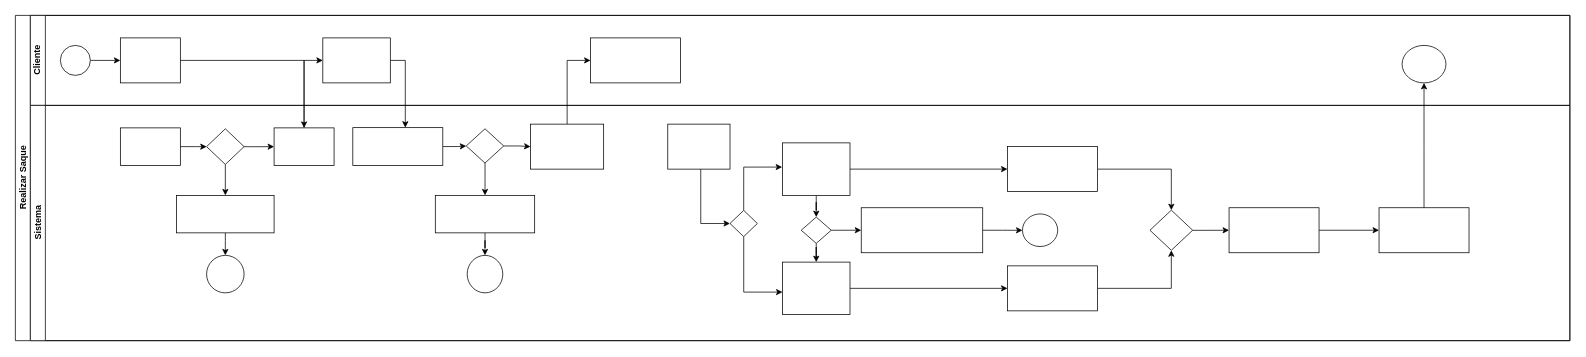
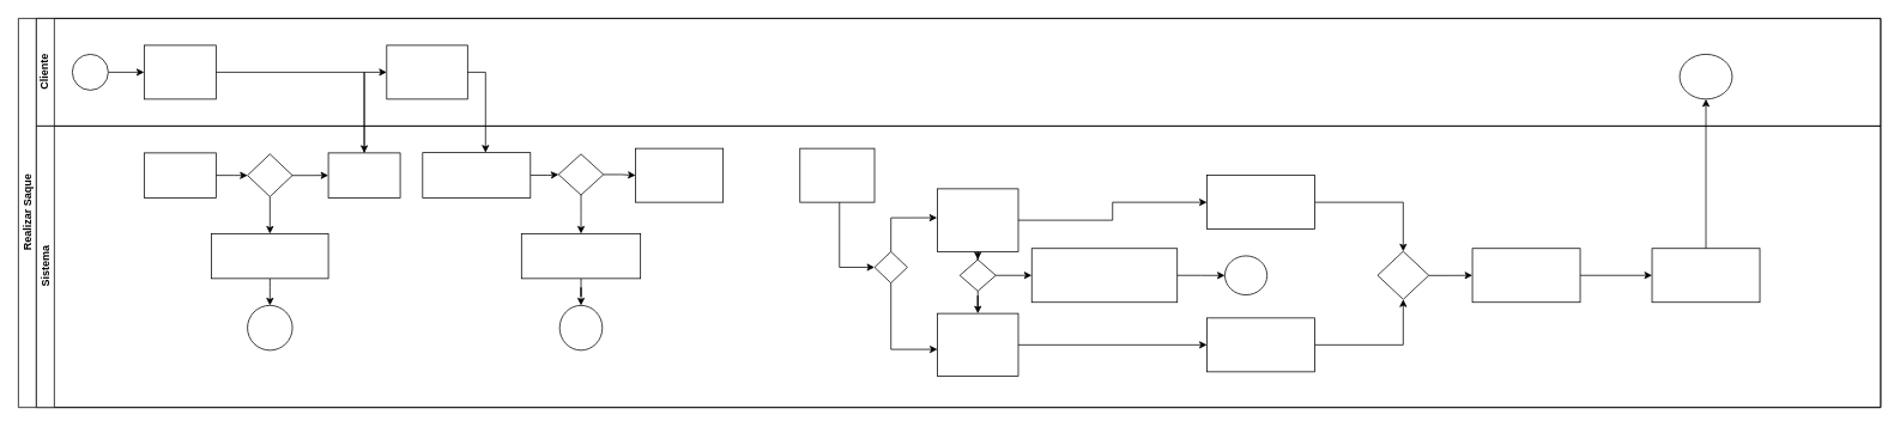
  <mxCell id="0" />
  <mxCell id="1" parent="0" />
  <mxCell id="2" value="Realizar Saque" style="swimlane;html=1;childLayout=stackLayout;resizeParent=1;resizeParentMax=0;horizontal=0;startSize=20;horizontalStack=0;" parent="1" vertex="1"><mxGeometry x="20" y="20" width="2073" height="433.75" as="geometry" /></mxCell>
  <mxCell id="3" value="Cliente" style="swimlane;html=1;startSize=20;horizontal=0;" parent="2" vertex="1"><mxGeometry x="20" width="2053" height="120" as="geometry" /></mxCell>
  <mxCell id="4" value="" style="edgeStyle=orthogonalEdgeStyle;rounded=0;orthogonalLoop=1;jettySize=auto;html=1;" parent="3" source="5" target="6" edge="1"><mxGeometry relative="1" as="geometry" /></mxCell>
  <mxCell id="5" value="" style="ellipse;whiteSpace=wrap;html=1;" parent="3" vertex="1"><mxGeometry x="40" y="40" width="40" height="40" as="geometry" /></mxCell>
  <mxCell id="6" value="&lt;font color=&quot;#ffffff&quot;&gt;Informar o número da conta&lt;/font&gt;" style="rounded=0;whiteSpace=wrap;html=1;fontFamily=Helvetica;fontSize=12;fontColor=#000000;align=center;" parent="3" vertex="1"><mxGeometry x="120" y="30" width="80" height="60" as="geometry" /></mxCell>
  <mxCell id="7" value="&lt;font color=&quot;#ffffff&quot;&gt;Informar a senha&lt;/font&gt;" style="whiteSpace=wrap;html=1;fontColor=#000000;rounded=0;" vertex="1" parent="3"><mxGeometry x="390" y="30" width="90" height="60" as="geometry" /></mxCell>
- <mxCell id="8" value="&lt;font color=&quot;#ffffff&quot;&gt;Informar o valor a ser retirado&lt;/font&gt;" style="whiteSpace=wrap;html=1;fontColor=#000000;rounded=0;" vertex="1" parent="3"><mxGeometry x="747" y="30" width="120" height="60" as="geometry" /></mxCell>
  <mxCell id="9" value="" style="ellipse;whiteSpace=wrap;html=1;fontColor=#000000;rounded=0;" vertex="1" parent="3"><mxGeometry x="1829.25" y="40" width="58.5" height="50" as="geometry" /></mxCell>
  <mxCell id="10" value="" style="edgeStyle=orthogonalEdgeStyle;rounded=0;orthogonalLoop=1;jettySize=auto;html=1;" edge="1" parent="2" source="6" target="30"><mxGeometry relative="1" as="geometry" /></mxCell>
  <mxCell id="11" value="" style="edgeStyle=orthogonalEdgeStyle;rounded=0;orthogonalLoop=1;jettySize=auto;html=1;" edge="1" parent="2" source="30" target="7"><mxGeometry relative="1" as="geometry"><Array as="points"><mxPoint x="385" y="60" /></Array></mxGeometry></mxCell>
  <mxCell id="12" value="" style="edgeStyle=orthogonalEdgeStyle;rounded=0;orthogonalLoop=1;jettySize=auto;html=1;" edge="1" parent="2" source="7" target="24"><mxGeometry relative="1" as="geometry"><Array as="points"><mxPoint x="520" y="60" /></Array></mxGeometry></mxCell>
- <mxCell id="13" value="" style="edgeStyle=orthogonalEdgeStyle;rounded=0;orthogonalLoop=1;jettySize=auto;html=1;" edge="1" parent="2" source="31" target="8"><mxGeometry relative="1" as="geometry"><Array as="points"><mxPoint x="736" y="60" /></Array></mxGeometry></mxCell>
  <mxCell id="14" value="Sistema" style="swimlane;html=1;startSize=20;horizontal=0;" parent="2" vertex="1"><mxGeometry x="20" y="120" width="2053" height="313.75" as="geometry"><mxRectangle x="20" y="120" width="430" height="30" as="alternateBounds" /></mxGeometry></mxCell>
  <mxCell id="15" value="" style="edgeStyle=orthogonalEdgeStyle;rounded=0;orthogonalLoop=1;jettySize=auto;html=1;" edge="1" parent="14" source="16" target="19"><mxGeometry relative="1" as="geometry" /></mxCell>
  <mxCell id="16" value="&lt;font color=&quot;#ffffff&quot;&gt;Verificar se conta existe&lt;/font&gt;" style="whiteSpace=wrap;html=1;fontColor=#000000;rounded=0;" vertex="1" parent="14"><mxGeometry x="120" y="30" width="80" height="50" as="geometry" /></mxCell>
  <mxCell id="17" value="" style="edgeStyle=orthogonalEdgeStyle;rounded=0;orthogonalLoop=1;jettySize=auto;html=1;" edge="1" parent="14" source="19"><mxGeometry relative="1" as="geometry"><mxPoint x="260" y="120" as="targetPoint" /></mxGeometry></mxCell>
  <mxCell id="18" value="" style="edgeStyle=orthogonalEdgeStyle;rounded=0;orthogonalLoop=1;jettySize=auto;html=1;" edge="1" parent="14" source="19" target="30"><mxGeometry relative="1" as="geometry" /></mxCell>
  <mxCell id="19" value="" style="rhombus;whiteSpace=wrap;html=1;fontColor=#000000;rounded=0;" vertex="1" parent="14"><mxGeometry x="235" y="31.25" width="50" height="47.5" as="geometry" /></mxCell>
  <mxCell id="20" value="" style="edgeStyle=orthogonalEdgeStyle;rounded=0;orthogonalLoop=1;jettySize=auto;html=1;" edge="1" parent="14" source="21" target="22"><mxGeometry relative="1" as="geometry"><Array as="points"><mxPoint x="260" y="180" /><mxPoint x="260" y="180" /></Array></mxGeometry></mxCell>
  <mxCell id="21" value="&lt;font color=&quot;#ffffff&quot; style=&quot;font-size: 11px;&quot;&gt;Informar o cliente que o número da conta não foi encontrada&lt;/font&gt;" style="whiteSpace=wrap;html=1;fontColor=#000000;rounded=0;" vertex="1" parent="14"><mxGeometry x="195" y="120" width="130" height="50" as="geometry" /></mxCell>
  <mxCell id="22" value="" style="ellipse;whiteSpace=wrap;html=1;fontColor=#000000;rounded=0;" vertex="1" parent="14"><mxGeometry x="235" y="200" width="50" height="50" as="geometry" /></mxCell>
  <mxCell id="23" value="" style="edgeStyle=orthogonalEdgeStyle;rounded=0;orthogonalLoop=1;jettySize=auto;html=1;" edge="1" parent="14" source="24" target="26"><mxGeometry relative="1" as="geometry" /></mxCell>
  <mxCell id="24" value="&lt;font color=&quot;#ffffff&quot;&gt;Verificar se a senha está correta&lt;/font&gt;" style="rounded=0;whiteSpace=wrap;html=1;fontColor=#000000;" vertex="1" parent="14"><mxGeometry x="430" y="29.69" width="120" height="50.31" as="geometry" /></mxCell>
  <mxCell id="25" value="" style="edgeStyle=orthogonalEdgeStyle;rounded=0;orthogonalLoop=1;jettySize=auto;html=1;" edge="1" parent="14" source="26" target="28"><mxGeometry relative="1" as="geometry" /></mxCell>
  <mxCell id="26" value="" style="rhombus;whiteSpace=wrap;html=1;fontColor=#000000;rounded=0;" vertex="1" parent="14"><mxGeometry x="581.25" y="31.25" width="50" height="45.63" as="geometry" /></mxCell>
  <mxCell id="27" value="" style="edgeStyle=orthogonalEdgeStyle;rounded=0;orthogonalLoop=1;jettySize=auto;html=1;" edge="1" parent="14" source="28" target="29"><mxGeometry relative="1" as="geometry" /></mxCell>
  <mxCell id="28" value="&lt;font color=&quot;#ffffff&quot;&gt;Informar ao cliente que a senha está incorreta&lt;/font&gt;" style="whiteSpace=wrap;html=1;fontColor=#000000;rounded=0;" vertex="1" parent="14"><mxGeometry x="540" y="119.99" width="132.5" height="50.01" as="geometry" /></mxCell>
  <mxCell id="29" value="" style="ellipse;whiteSpace=wrap;html=1;fontColor=#000000;rounded=0;" vertex="1" parent="14"><mxGeometry x="582.5" y="200" width="47.5" height="50" as="geometry" /></mxCell>
  <mxCell id="30" value="&lt;font color=&quot;#ffffff&quot;&gt;Solicitar &lt;br&gt;senha&lt;/font&gt;" style="rounded=0;whiteSpace=wrap;html=1;fontColor=#000000;" vertex="1" parent="14"><mxGeometry x="325" y="30" width="80" height="50" as="geometry" /></mxCell>
  <mxCell id="31" value="&lt;font color=&quot;#ffffff&quot;&gt;Solicitar o valor do saque&lt;/font&gt;" style="rounded=0;whiteSpace=wrap;html=1;fontColor=#000000;" vertex="1" parent="14"><mxGeometry x="667" y="25" width="97.5" height="60" as="geometry" /></mxCell>
  <mxCell id="32" value="" style="edgeStyle=orthogonalEdgeStyle;rounded=0;orthogonalLoop=1;jettySize=auto;html=1;" edge="1" parent="14" source="26" target="31"><mxGeometry relative="1" as="geometry" /></mxCell>
  <mxCell id="33" value="" style="edgeStyle=orthogonalEdgeStyle;rounded=0;orthogonalLoop=1;jettySize=auto;html=1;" edge="1" parent="14" source="34" target="42"><mxGeometry relative="1" as="geometry"><Array as="points"><mxPoint x="894" y="113" /><mxPoint x="894" y="157" /></Array></mxGeometry></mxCell>
  <mxCell id="34" value="&lt;font color=&quot;#ffffff&quot;&gt;Verificar o tipo da conta&lt;/font&gt;" style="whiteSpace=wrap;html=1;fontColor=#000000;rounded=0;" vertex="1" parent="14"><mxGeometry x="850" y="25" width="83" height="60" as="geometry" /></mxCell>
  <mxCell id="35" value="" style="edgeStyle=orthogonalEdgeStyle;rounded=0;orthogonalLoop=1;jettySize=auto;html=1;" edge="1" parent="14" source="36" target="51"><mxGeometry relative="1" as="geometry" /></mxCell>
  <mxCell id="36" value="&lt;font color=&quot;#ffffff&quot;&gt;Validar o saldo na conta especial&lt;/font&gt;" style="rounded=0;whiteSpace=wrap;html=1;fontColor=#000000;" vertex="1" parent="14"><mxGeometry x="1003" y="209" width="90" height="70" as="geometry" /></mxCell>
  <mxCell id="37" value="" style="edgeStyle=orthogonalEdgeStyle;rounded=0;orthogonalLoop=1;jettySize=auto;html=1;" edge="1" parent="14" source="39" target="45"><mxGeometry relative="1" as="geometry" /></mxCell>
  <mxCell id="38" value="" style="edgeStyle=orthogonalEdgeStyle;rounded=0;orthogonalLoop=1;jettySize=auto;html=1;" edge="1" parent="14" source="39" target="49"><mxGeometry relative="1" as="geometry" /></mxCell>
- <mxCell id="39" value="&lt;font color=&quot;#ffffff&quot;&gt;Validar o saldo na conta comum ou poupança&lt;br&gt;&lt;/font&gt;" style="whiteSpace=wrap;html=1;fontColor=#000000;rounded=0;" vertex="1" parent="14"><mxGeometry x="1003" y="49.99" width="90" height="70" as="geometry" /></mxCell>
+ <mxCell id="39" value="&lt;font color=&quot;#ffffff&quot;&gt;Validar o saldo na conta comum ou poupança&lt;br&gt;&lt;/font&gt;" style="whiteSpace=wrap;html=1;fontColor=#000000;rounded=0;" vertex="1" parent="14"><mxGeometry x="1003" y="69.99" width="90" height="70" as="geometry" /></mxCell>
  <mxCell id="40" value="" style="edgeStyle=orthogonalEdgeStyle;rounded=0;orthogonalLoop=1;jettySize=auto;html=1;exitX=0.5;exitY=0;exitDx=0;exitDy=0;entryX=-0.005;entryY=0.461;entryDx=0;entryDy=0;entryPerimeter=0;" edge="1" parent="14" source="42" target="39"><mxGeometry relative="1" as="geometry"><mxPoint x="889.767" y="155.016" as="sourcePoint" /><mxPoint x="830" y="100" as="targetPoint" /></mxGeometry></mxCell>
  <mxCell id="41" value="" style="edgeStyle=orthogonalEdgeStyle;rounded=0;orthogonalLoop=1;jettySize=auto;html=1;" edge="1" parent="14" source="42" target="36"><mxGeometry relative="1" as="geometry"><Array as="points"><mxPoint x="951" y="249" /></Array></mxGeometry></mxCell>
  <mxCell id="42" value="" style="rhombus;whiteSpace=wrap;html=1;fontColor=#000000;rounded=0;" vertex="1" parent="14"><mxGeometry x="933" y="140" width="36.5" height="35" as="geometry" /></mxCell>
  <mxCell id="43" value="" style="edgeStyle=orthogonalEdgeStyle;rounded=0;orthogonalLoop=1;jettySize=auto;html=1;" edge="1" parent="14" source="45" target="36"><mxGeometry relative="1" as="geometry" /></mxCell>
  <mxCell id="44" value="" style="edgeStyle=orthogonalEdgeStyle;rounded=0;orthogonalLoop=1;jettySize=auto;html=1;" edge="1" parent="14" source="45" target="47"><mxGeometry relative="1" as="geometry" /></mxCell>
  <mxCell id="45" value="" style="rhombus;whiteSpace=wrap;html=1;fontColor=#000000;rounded=0;" vertex="1" parent="14"><mxGeometry x="1028" y="149" width="40" height="35" as="geometry" /></mxCell>
  <mxCell id="46" value="" style="edgeStyle=orthogonalEdgeStyle;rounded=0;orthogonalLoop=1;jettySize=auto;html=1;" edge="1" parent="14" source="47" target="52"><mxGeometry relative="1" as="geometry" /></mxCell>
  <mxCell id="47" value="&lt;font style=&quot;font-size: 11px;&quot; color=&quot;#ffffff&quot;&gt;Emitir uma mensagem informando que o saque é insuficiente e recusar o pedido&lt;/font&gt;" style="rounded=0;whiteSpace=wrap;html=1;fontColor=#000000;" vertex="1" parent="14"><mxGeometry x="1108" y="136.5" width="162" height="60" as="geometry" /></mxCell>
  <mxCell id="48" value="" style="edgeStyle=orthogonalEdgeStyle;rounded=0;orthogonalLoop=1;jettySize=auto;html=1;" edge="1" parent="14" source="49" target="54"><mxGeometry relative="1" as="geometry" /></mxCell>
  <mxCell id="49" value="&lt;font color=&quot;#ffffff&quot;&gt;Diminuir o valor a sacar do saldo na conta&lt;/font&gt;" style="whiteSpace=wrap;html=1;fontColor=#000000;rounded=0;" vertex="1" parent="14"><mxGeometry x="1303" y="54.99" width="120" height="60" as="geometry" /></mxCell>
  <mxCell id="50" value="" style="edgeStyle=orthogonalEdgeStyle;rounded=0;orthogonalLoop=1;jettySize=auto;html=1;" edge="1" parent="14" source="51" target="54"><mxGeometry relative="1" as="geometry" /></mxCell>
  <mxCell id="51" value="&lt;font color=&quot;#ffffff&quot;&gt;Diminuir o valor a sacar do saldo na conta&lt;/font&gt;" style="rounded=0;whiteSpace=wrap;html=1;fontColor=#000000;" vertex="1" parent="14"><mxGeometry x="1303" y="214" width="120" height="60" as="geometry" /></mxCell>
  <mxCell id="52" value="" style="ellipse;whiteSpace=wrap;html=1;fontColor=#000000;rounded=0;" vertex="1" parent="14"><mxGeometry x="1323" y="144.75" width="47" height="43.5" as="geometry" /></mxCell>
  <mxCell id="53" value="" style="edgeStyle=orthogonalEdgeStyle;rounded=0;orthogonalLoop=1;jettySize=auto;html=1;" edge="1" parent="14" source="54" target="56"><mxGeometry relative="1" as="geometry" /></mxCell>
  <mxCell id="54" value="" style="rhombus;whiteSpace=wrap;html=1;fontColor=#000000;rounded=0;" vertex="1" parent="14"><mxGeometry x="1493" y="139.75" width="57" height="53.5" as="geometry" /></mxCell>
  <mxCell id="55" value="" style="edgeStyle=orthogonalEdgeStyle;rounded=0;orthogonalLoop=1;jettySize=auto;html=1;" edge="1" parent="14" source="56" target="57"><mxGeometry relative="1" as="geometry" /></mxCell>
  <mxCell id="56" value="&lt;font color=&quot;#ffffff&quot;&gt;Entregar importância solicitada ao cliente&lt;/font&gt;" style="whiteSpace=wrap;html=1;fontColor=#000000;rounded=0;" vertex="1" parent="14"><mxGeometry x="1598.5" y="136.5" width="120" height="60" as="geometry" /></mxCell>
  <mxCell id="57" value="&lt;font color=&quot;#ffffff&quot;&gt;Executar o caso de uso &quot;Registrar Movimento&quot;&lt;/font&gt;" style="whiteSpace=wrap;html=1;fontColor=#000000;rounded=0;" vertex="1" parent="14"><mxGeometry x="1798.5" y="136.5" width="120" height="60" as="geometry" /></mxCell>
  <mxCell id="58" value="" style="edgeStyle=orthogonalEdgeStyle;rounded=0;orthogonalLoop=1;jettySize=auto;html=1;" edge="1" parent="2" source="57" target="9"><mxGeometry relative="1" as="geometry" /></mxCell>
